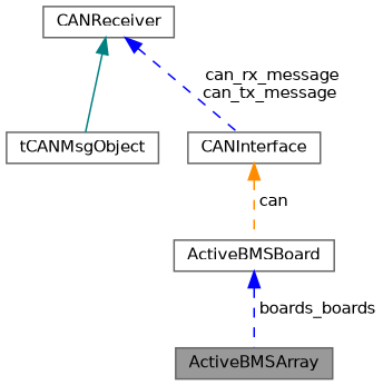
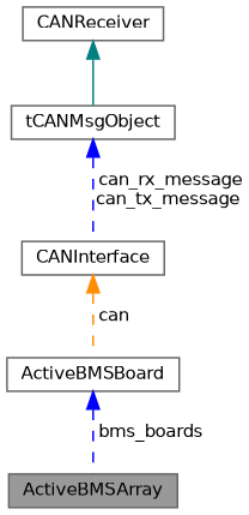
  digraph {
    fontname="DejaVu Sans"
    node [color=gray40 fillcolor=white fontname="DejaVu Sans" fontsize=10 shape=box style=filled]
    edge [color=blue dir=back fontname="DejaVu Sans" fontsize=10 labelfontname=Helvetica labelfontsize=10 style=dashed]
    n1 [fillcolor=grey60 fontcolor=black height=0.2 label=ActiveBMSArray width=0.4]
    n2 [height=0.2 label=CANReceiver width=0.4]
    n3 [height=0.2 label=tCANMsgObject width=0.4]
    n4 [height=0.2 label=CANInterface width=0.4]
    n5 [height=0.2 label=ActiveBMSBoard width=0.4]
    n2 -> n3 [color=teal style=solid]
-   n2 -> n4 [label=" can_rx_message\ncan_tx_message"]
+   n3 -> n4 [label=" can_rx_message\ncan_tx_message"]
    n4 -> n5 [color=darkorange label=" can"]
-   n5 -> n1 [label=" boards_boards"]
+   n5 -> n1 [label=" bms_boards"]
  }
